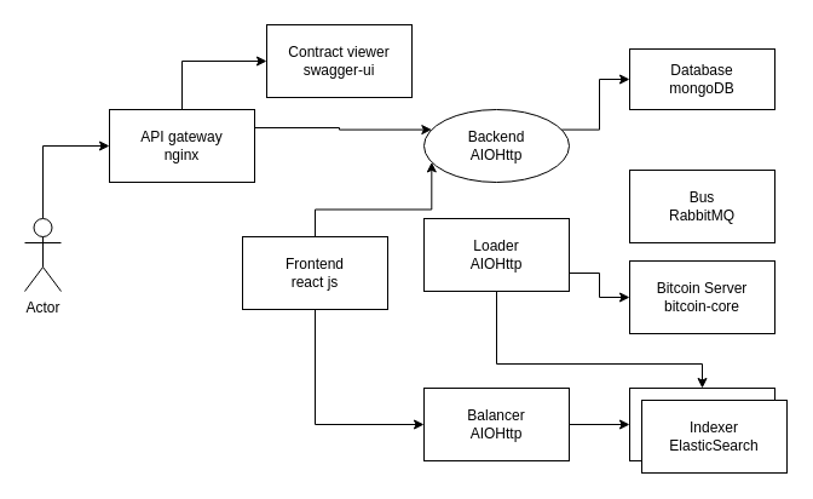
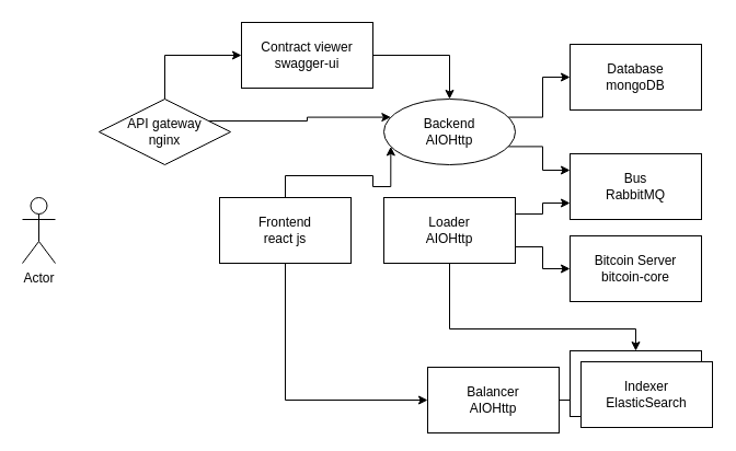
  <mxCell id="0" />
  <mxCell id="1" parent="0" />
  <mxCell id="2" style="edgeStyle=orthogonalEdgeStyle;rounded=0;orthogonalLoop=1;jettySize=auto;html=1;exitX=0.5;exitY=0;exitDx=0;exitDy=0;entryX=0;entryY=0.5;entryDx=0;entryDy=0;" parent="1" source="4" target="6" edge="1"><mxGeometry relative="1" as="geometry" /></mxCell>
  <mxCell id="3" style="edgeStyle=orthogonalEdgeStyle;rounded=0;orthogonalLoop=1;jettySize=auto;html=1;exitX=1;exitY=0.25;exitDx=0;exitDy=0;entryX=0;entryY=0.25;entryDx=0;entryDy=0;" parent="1" source="4" target="9" edge="1"><mxGeometry relative="1" as="geometry" /></mxCell>
- <mxCell id="4" value="&lt;div&gt;API gateway&lt;/div&gt;&lt;div&gt;nginx&lt;br&gt;&lt;/div&gt;" style="rounded=0;whiteSpace=wrap;html=1;" parent="1" vertex="1"><mxGeometry x="90" y="90" width="120" height="60" as="geometry" /></mxCell>
+ <mxCell id="4" value="&lt;div&gt;API gateway&lt;/div&gt;&lt;div&gt;nginx&lt;br&gt;&lt;/div&gt;" style="rhombus;whiteSpace=wrap;html=1;" parent="1" vertex="1"><mxGeometry x="90" y="90" width="120" height="60" as="geometry" /></mxCell>
+ <mxCell id="5" style="edgeStyle=orthogonalEdgeStyle;rounded=0;orthogonalLoop=1;jettySize=auto;html=1;entryX=0.5;entryY=0;entryDx=0;entryDy=0;exitX=1;exitY=0.5;exitDx=0;exitDy=0;" parent="1" source="6" target="9" edge="1"><mxGeometry relative="1" as="geometry" /></mxCell>
  <mxCell id="6" value="&lt;div&gt;Contract viewer&lt;br&gt;&lt;/div&gt;&lt;div&gt;swagger-ui&lt;/div&gt;" style="rounded=0;whiteSpace=wrap;html=1;" parent="1" vertex="1"><mxGeometry x="220" y="20" width="120" height="60" as="geometry" /></mxCell>
  <mxCell id="7" style="edgeStyle=orthogonalEdgeStyle;rounded=0;orthogonalLoop=1;jettySize=auto;html=1;exitX=1;exitY=0.25;exitDx=0;exitDy=0;entryX=0;entryY=0.5;entryDx=0;entryDy=0;" parent="1" source="9" target="12" edge="1"><mxGeometry relative="1" as="geometry" /></mxCell>
+ <mxCell id="8" style="edgeStyle=orthogonalEdgeStyle;rounded=0;orthogonalLoop=1;jettySize=auto;html=1;exitX=1;exitY=0.75;exitDx=0;exitDy=0;entryX=0;entryY=0.25;entryDx=0;entryDy=0;" parent="1" source="9" target="13" edge="1"><mxGeometry relative="1" as="geometry" /></mxCell>
  <mxCell id="9" value="&lt;div&gt;Backend&lt;/div&gt;&lt;div&gt;AIOHttp&lt;br&gt;&lt;/div&gt;" style="ellipse;whiteSpace=wrap;html=1;" parent="1" vertex="1"><mxGeometry x="350" y="90" width="120" height="60" as="geometry" /></mxCell>
- <mxCell id="10" style="edgeStyle=orthogonalEdgeStyle;rounded=0;orthogonalLoop=1;jettySize=auto;html=1;exitX=0.5;exitY=0;exitDx=0;exitDy=0;exitPerimeter=0;entryX=0;entryY=0.5;entryDx=0;entryDy=0;" parent="1" source="11" target="4" edge="1"><mxGeometry relative="1" as="geometry" /></mxCell>
  <mxCell id="11" value="Actor" style="shape=umlActor;verticalLabelPosition=bottom;labelBackgroundColor=#ffffff;verticalAlign=top;html=1;outlineConnect=0;" parent="1" vertex="1"><mxGeometry x="20" y="180" width="30" height="60" as="geometry" /></mxCell>
- <mxCell id="12" value="&lt;div&gt;Database&lt;/div&gt;&lt;div&gt;mongoDB&lt;br&gt;&lt;/div&gt;" style="rounded=0;whiteSpace=wrap;html=1;" parent="1" vertex="1"><mxGeometry x="520" y="40" width="120" height="50" as="geometry" /></mxCell>
+ <mxCell id="12" value="&lt;div&gt;Database&lt;/div&gt;&lt;div&gt;mongoDB&lt;br&gt;&lt;/div&gt;" style="rounded=0;whiteSpace=wrap;html=1;" parent="1" vertex="1"><mxGeometry x="520" y="40" width="120" height="60" as="geometry" /></mxCell>
  <mxCell id="13" value="&lt;div&gt;B&lt;span&gt;us&lt;/span&gt;&lt;/div&gt;&lt;div&gt;RabbitMQ&lt;/div&gt;" style="rounded=0;whiteSpace=wrap;html=1;" parent="1" vertex="1"><mxGeometry x="520" y="140" width="120" height="60" as="geometry" /></mxCell>
+ <mxCell id="14" style="edgeStyle=orthogonalEdgeStyle;rounded=0;orthogonalLoop=1;jettySize=auto;html=1;exitX=1;exitY=0.25;exitDx=0;exitDy=0;entryX=0;entryY=0.75;entryDx=0;entryDy=0;" parent="1" source="17" target="13" edge="1"><mxGeometry relative="1" as="geometry" /></mxCell>
  <mxCell id="15" style="edgeStyle=orthogonalEdgeStyle;rounded=0;orthogonalLoop=1;jettySize=auto;html=1;exitX=1;exitY=0.75;exitDx=0;exitDy=0;" parent="1" source="17" target="18" edge="1"><mxGeometry relative="1" as="geometry" /></mxCell>
  <mxCell id="16" style="edgeStyle=orthogonalEdgeStyle;rounded=0;orthogonalLoop=1;jettySize=auto;html=1;exitX=0.5;exitY=1;exitDx=0;exitDy=0;entryX=0.5;entryY=0;entryDx=0;entryDy=0;" edge="1" parent="1" source="17" target="24"><mxGeometry relative="1" as="geometry"><Array as="points"><mxPoint x="410" y="300" /><mxPoint x="580" y="300" /></Array></mxGeometry></mxCell>
  <mxCell id="17" value="&lt;div&gt;&lt;span&gt;Loader&lt;/span&gt;&lt;/div&gt;&lt;div&gt;AIOHttp&lt;br&gt;&lt;/div&gt;" style="rounded=0;whiteSpace=wrap;html=1;" parent="1" vertex="1"><mxGeometry x="350" y="180" width="120" height="60" as="geometry" /></mxCell>
  <mxCell id="18" value="&lt;div&gt;Bitcoin Server&lt;br&gt;&lt;/div&gt;&lt;div&gt;bitcoin-core&lt;/div&gt;" style="rounded=0;whiteSpace=wrap;html=1;" parent="1" vertex="1"><mxGeometry x="520" y="215" width="120" height="60" as="geometry" /></mxCell>
  <mxCell id="19" style="edgeStyle=orthogonalEdgeStyle;rounded=0;orthogonalLoop=1;jettySize=auto;html=1;entryX=0;entryY=0.75;entryDx=0;entryDy=0;exitX=0.5;exitY=0;exitDx=0;exitDy=0;" parent="1" source="21" target="9" edge="1"><mxGeometry relative="1" as="geometry" /></mxCell>
  <mxCell id="20" style="edgeStyle=orthogonalEdgeStyle;rounded=0;orthogonalLoop=1;jettySize=auto;html=1;entryX=0;entryY=0.5;entryDx=0;entryDy=0;exitX=0.5;exitY=1;exitDx=0;exitDy=0;" edge="1" parent="1" source="21" target="23"><mxGeometry relative="1" as="geometry" /></mxCell>
- <mxCell id="21" value="&lt;div&gt;Frontend&lt;br&gt;&lt;/div&gt;&lt;div&gt;react js&lt;/div&gt;" style="rounded=0;whiteSpace=wrap;html=1;" parent="1" vertex="1"><mxGeometry x="200" y="195" width="120" height="60" as="geometry" /></mxCell>
+ <mxCell id="21" value="&lt;div&gt;Frontend&lt;br&gt;&lt;/div&gt;&lt;div&gt;react js&lt;/div&gt;" style="rounded=0;whiteSpace=wrap;html=1;" parent="1" vertex="1"><mxGeometry x="200" y="180" width="120" height="60" as="geometry" /></mxCell>
  <mxCell id="22" style="edgeStyle=orthogonalEdgeStyle;rounded=0;orthogonalLoop=1;jettySize=auto;html=1;exitX=1;exitY=0.5;exitDx=0;exitDy=0;" edge="1" parent="1" source="23" target="24"><mxGeometry relative="1" as="geometry" /></mxCell>
- <mxCell id="23" value="&lt;div&gt;&lt;span&gt;Balancer&lt;/span&gt;&lt;/div&gt;&lt;div&gt;AIOHttp&lt;br&gt;&lt;/div&gt;" style="rounded=0;whiteSpace=wrap;html=1;" vertex="1" parent="1"><mxGeometry x="350" y="320" width="120" height="60" as="geometry" /></mxCell>
+ <mxCell id="23" value="&lt;div&gt;&lt;span&gt;Balancer&lt;/span&gt;&lt;/div&gt;&lt;div&gt;AIOHttp&lt;br&gt;&lt;/div&gt;" style="rounded=0;whiteSpace=wrap;html=1;" vertex="1" parent="1"><mxGeometry x="390" y="335" width="120" height="60" as="geometry" /></mxCell>
  <mxCell id="24" value="&lt;div&gt;&lt;span&gt;Indexer&lt;/span&gt;&lt;/div&gt;&lt;div&gt;ElasticSearch&lt;br&gt;&lt;/div&gt;" style="rounded=0;whiteSpace=wrap;html=1;" vertex="1" parent="1"><mxGeometry x="520" y="320" width="120" height="60" as="geometry" /></mxCell>
  <mxCell id="25" value="&lt;div&gt;&lt;span&gt;Indexer&lt;/span&gt;&lt;/div&gt;&lt;div&gt;ElasticSearch&lt;br&gt;&lt;/div&gt;" style="rounded=0;whiteSpace=wrap;html=1;" vertex="1" parent="1"><mxGeometry x="530" y="330" width="120" height="60" as="geometry" /></mxCell>
